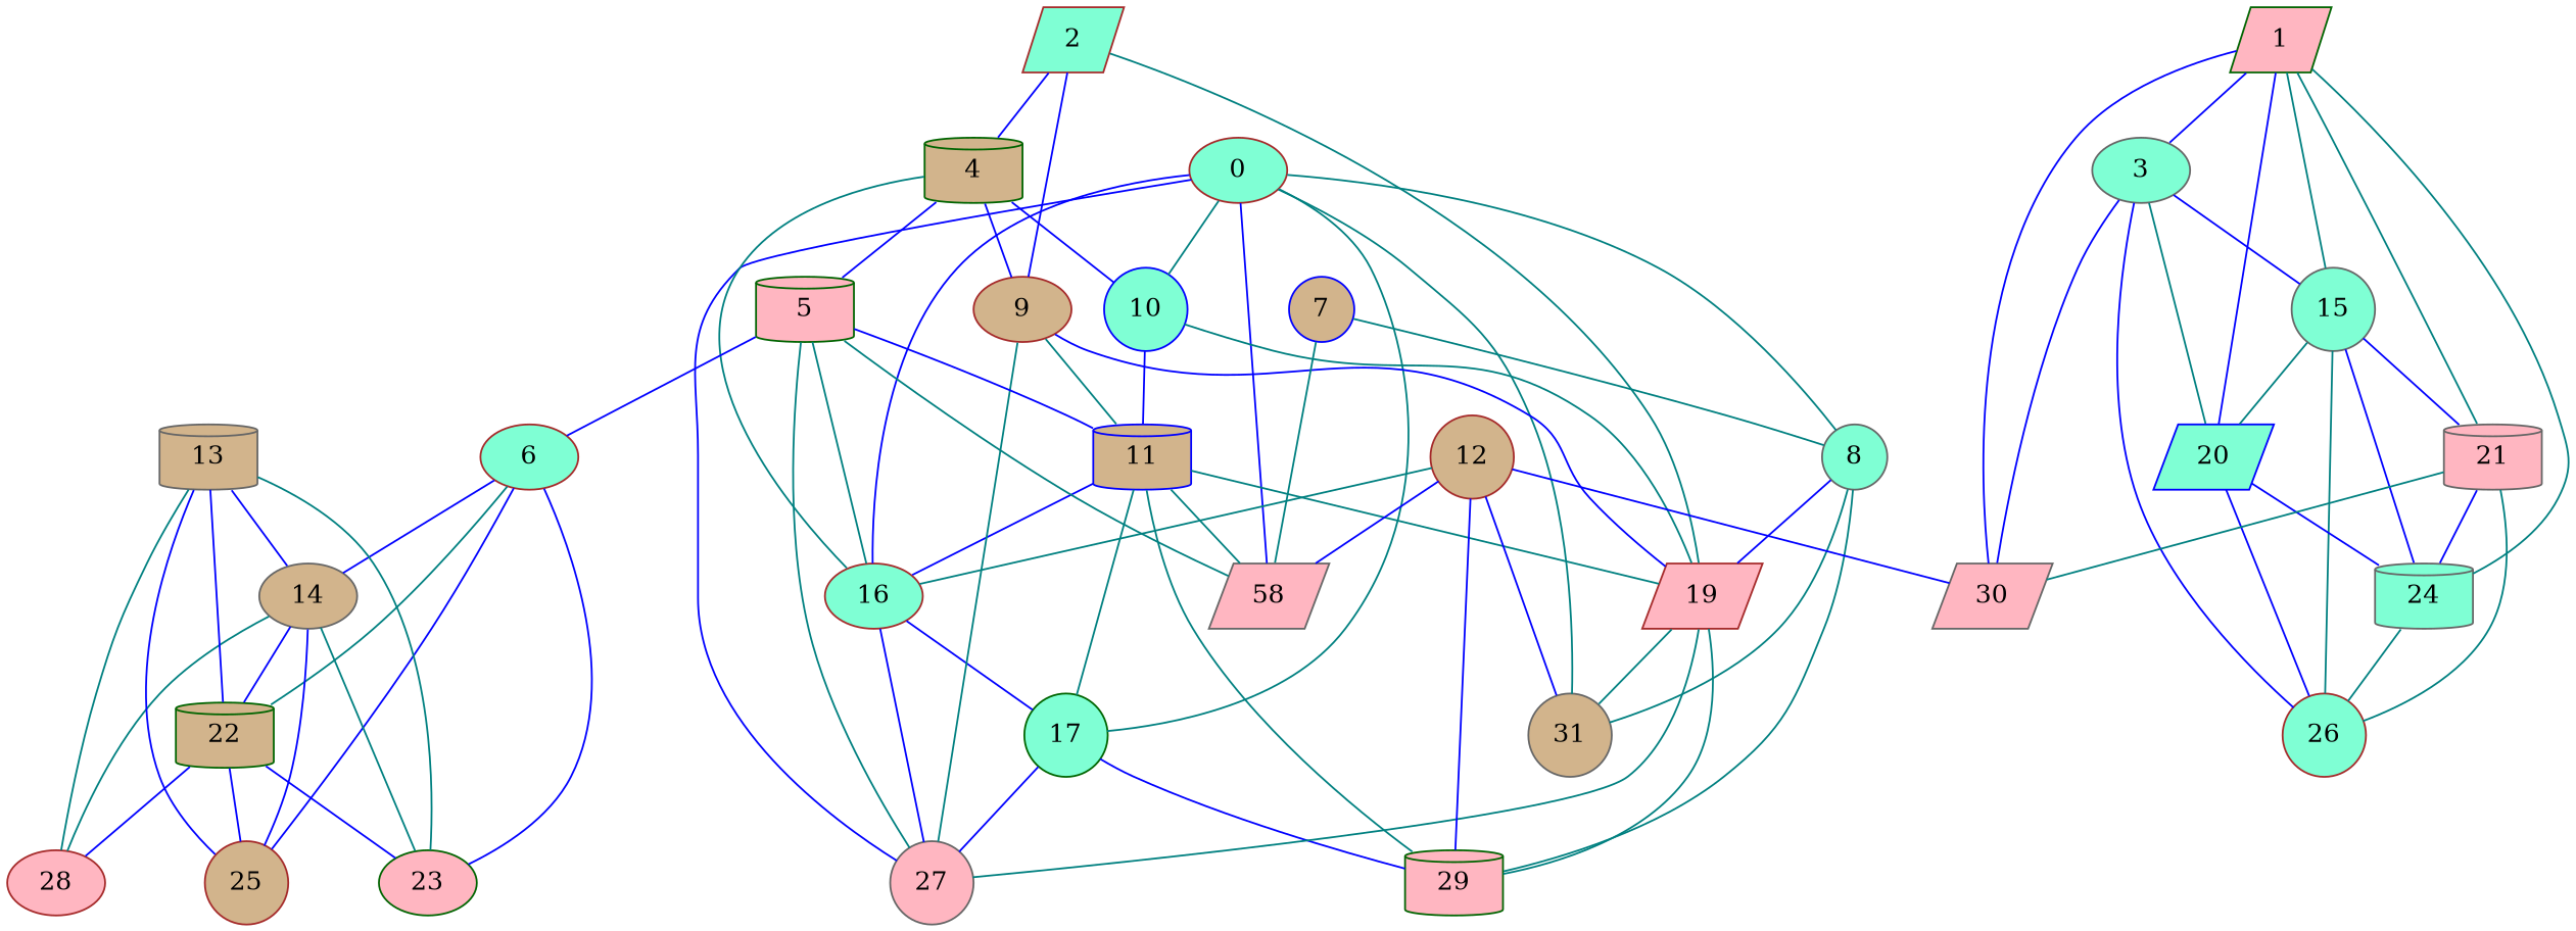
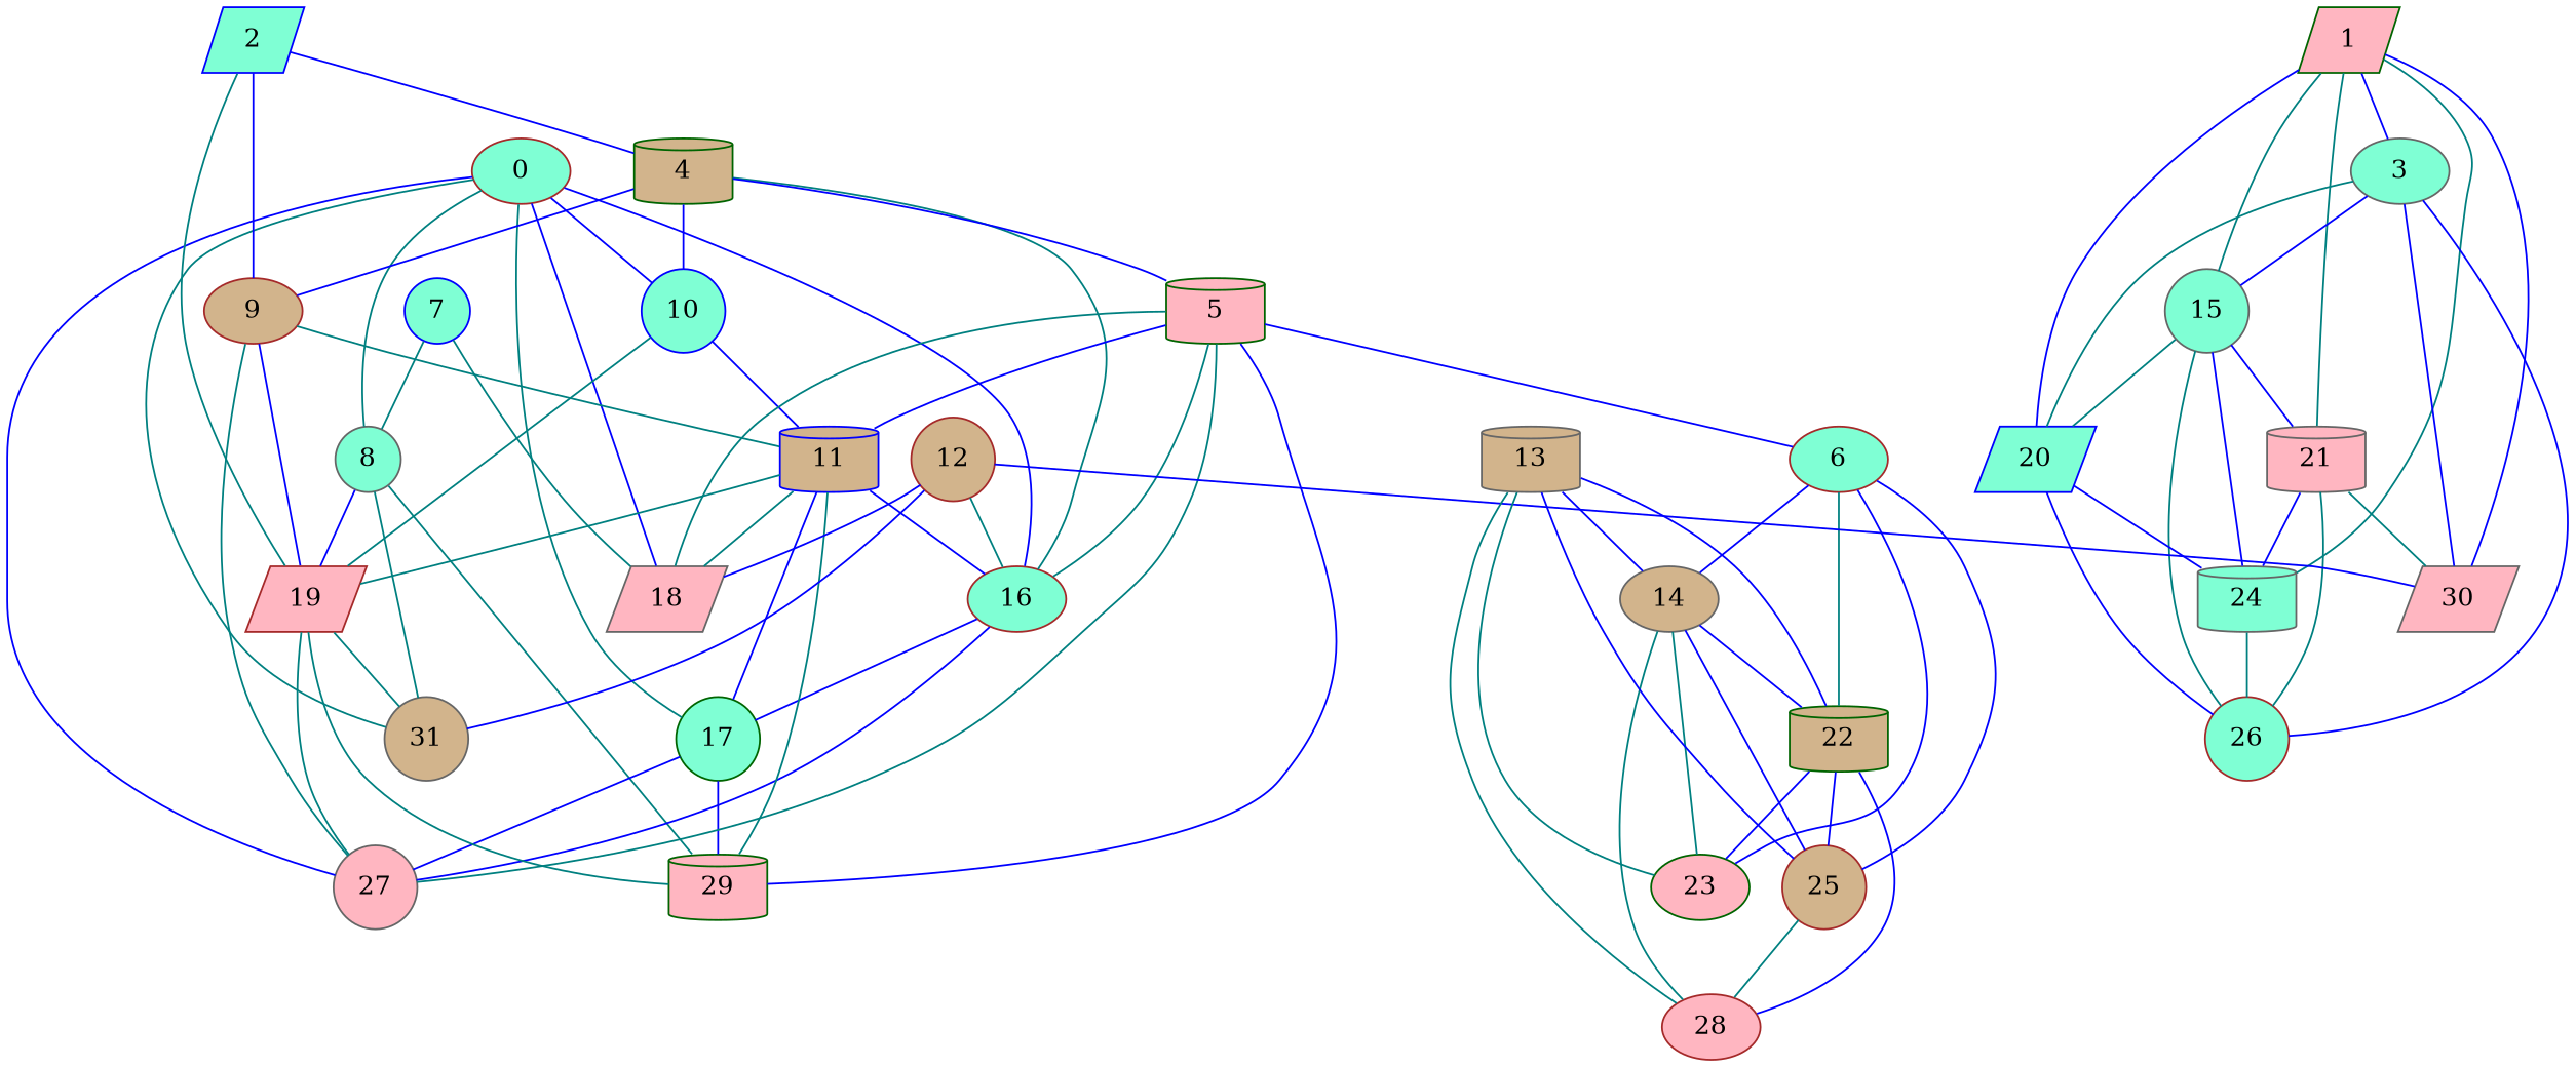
  graph {
    fontname="DejaVu Serif"
    node [color=gray40 fillcolor=aquamarine fontname="DejaVu Serif" shape=circle style=filled]
    edge [color=blue fontname="DejaVu Serif"]
    0 [color=brown shape=ellipse]
    8
    10 [color=blue]
    16 [color=brown shape=ellipse]
    17 [color=darkgreen]
-   18 [fillcolor=lightpink shape=parallelogram label=58]
+   18 [fillcolor=lightpink shape=parallelogram]
    27 [fillcolor=lightpink]
    31 [fillcolor=tan]
    19 [color=brown fillcolor=lightpink shape=parallelogram]
    29 [color=darkgreen fillcolor=lightpink shape=cylinder]
    11 [color=blue fillcolor=tan shape=cylinder]
    1 [color=darkgreen fillcolor=lightpink shape=parallelogram]
    3 [shape=ellipse]
    15
    20 [color=blue shape=parallelogram]
    21 [fillcolor=lightpink shape=cylinder]
    24 [shape=cylinder]
    30 [fillcolor=lightpink shape=parallelogram]
    26 [color=brown]
-   2 [color=brown shape=parallelogram]
+   2 [color=blue shape=parallelogram]
    4 [color=darkgreen fillcolor=tan shape=cylinder]
    9 [color=brown fillcolor=tan shape=ellipse]
    5 [color=darkgreen fillcolor=lightpink shape=cylinder]
    6 [color=brown shape=ellipse]
    14 [fillcolor=tan shape=ellipse]
    22 [color=darkgreen fillcolor=tan shape=cylinder]
    23 [color=darkgreen fillcolor=lightpink shape=ellipse]
    25 [color=brown fillcolor=tan]
    28 [color=brown fillcolor=lightpink shape=ellipse]
-   7 [color=blue fillcolor=tan]
+   7 [color=blue]
    12 [color=brown fillcolor=tan]
    13 [fillcolor=tan shape=cylinder]
    0 -- 8 [color=teal]
-   0 -- 10 [color=teal]
+   0 -- 10
    0 -- 16
    0 -- 17 [color=teal]
    0 -- 18
    0 -- 27
    0 -- 31 [color=teal]
    8 -- 31 [color=teal]
    8 -- 19
    8 -- 29 [color=teal]
    10 -- 19 [color=teal]
    10 -- 11
    16 -- 17
    16 -- 27
    17 -- 27
    17 -- 29
    19 -- 27 [color=teal]
    19 -- 31 [color=teal]
    19 -- 29 [color=teal]
    11 -- 16
-   11 -- 17 [color=teal]
+   11 -- 17
    11 -- 18 [color=teal]
    11 -- 19 [color=teal]
    11 -- 29 [color=teal]
    1 -- 3
    1 -- 15 [color=teal]
    1 -- 20
    1 -- 21 [color=teal]
    1 -- 24 [color=teal]
    1 -- 30
    3 -- 15
    3 -- 20 [color=teal]
    3 -- 30
    3 -- 26
    15 -- 20 [color=teal]
    15 -- 21
    15 -- 24
    15 -- 26 [color=teal]
    20 -- 24
    20 -- 26
    21 -- 24
    21 -- 30 [color=teal]
    21 -- 26 [color=teal]
    24 -- 26 [color=teal]
    2 -- 19 [color=teal]
    2 -- 4
    2 -- 9
    4 -- 10
    4 -- 16 [color=teal]
    4 -- 9
    4 -- 5
    9 -- 27 [color=teal]
    9 -- 19
    9 -- 11 [color=teal]
    5 -- 16 [color=teal]
    5 -- 18 [color=teal]
    5 -- 27 [color=teal]
-   12 -- 29
+   5 -- 29
    5 -- 11
    5 -- 6
    6 -- 14
    6 -- 22 [color=teal]
    6 -- 23
    6 -- 25
    14 -- 22
    14 -- 23 [color=teal]
    14 -- 25
    14 -- 28 [color=teal]
    22 -- 23
    22 -- 25
    22 -- 28
+   25 -- 28 [color=teal]
    7 -- 8 [color=teal]
    7 -- 18 [color=teal]
    12 -- 16 [color=teal]
    12 -- 18
    12 -- 31
    12 -- 30
    13 -- 14
    13 -- 22
    13 -- 23 [color=teal]
    13 -- 25
    13 -- 28 [color=teal]
  }
